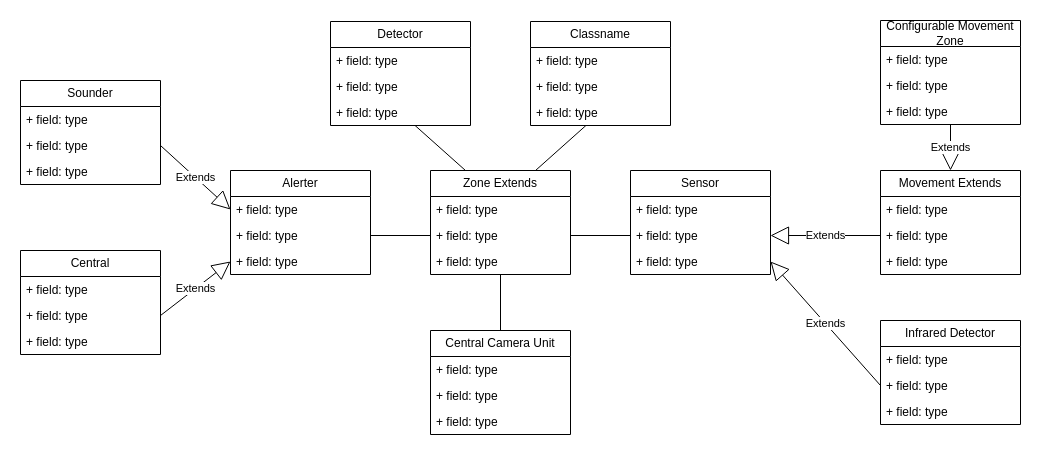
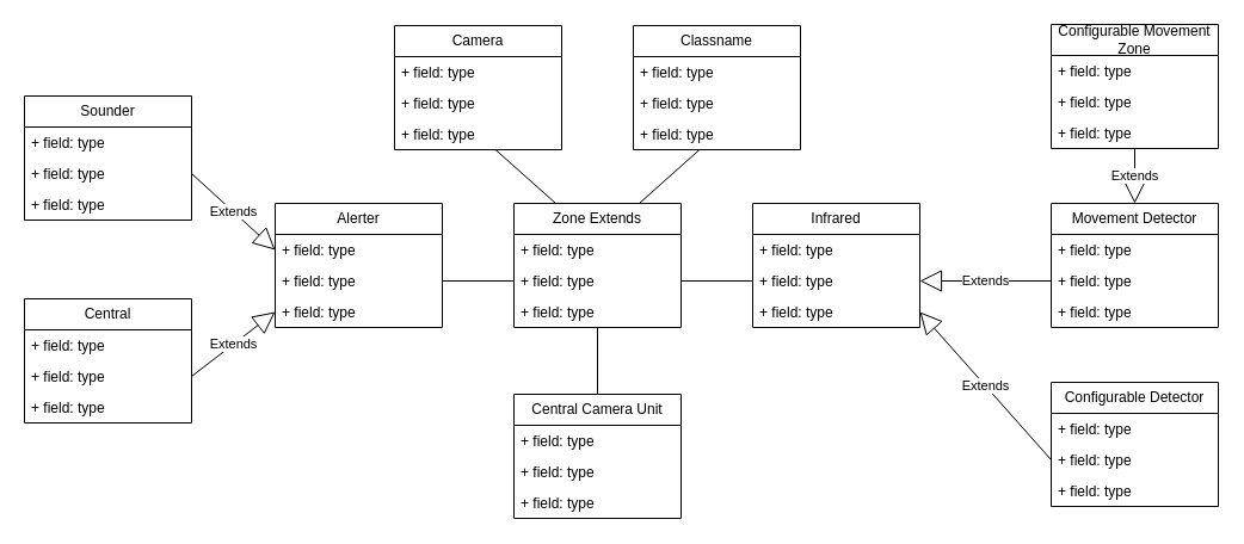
  <mxCell id="0" />
  <mxCell id="1" parent="0" />
  <mxCell id="2" value="Central Camera Unit" style="swimlane;fontStyle=0;childLayout=stackLayout;horizontal=1;startSize=26;fillColor=none;horizontalStack=0;resizeParent=1;resizeParentMax=0;resizeLast=0;collapsible=1;marginBottom=0;whiteSpace=wrap;html=1;" vertex="1" parent="1"><mxGeometry x="430" y="330" width="140" height="104" as="geometry" /></mxCell>
  <mxCell id="3" value="+ field: type" style="text;strokeColor=none;fillColor=none;align=left;verticalAlign=top;spacingLeft=4;spacingRight=4;overflow=hidden;rotatable=0;points=[[0,0.5],[1,0.5]];portConstraint=eastwest;whiteSpace=wrap;html=1;" vertex="1" parent="2"><mxGeometry y="26" width="140" height="26" as="geometry" /></mxCell>
  <mxCell id="4" value="+ field: type" style="text;strokeColor=none;fillColor=none;align=left;verticalAlign=top;spacingLeft=4;spacingRight=4;overflow=hidden;rotatable=0;points=[[0,0.5],[1,0.5]];portConstraint=eastwest;whiteSpace=wrap;html=1;" vertex="1" parent="2"><mxGeometry y="52" width="140" height="26" as="geometry" /></mxCell>
  <mxCell id="5" value="+ field: type" style="text;strokeColor=none;fillColor=none;align=left;verticalAlign=top;spacingLeft=4;spacingRight=4;overflow=hidden;rotatable=0;points=[[0,0.5],[1,0.5]];portConstraint=eastwest;whiteSpace=wrap;html=1;" vertex="1" parent="2"><mxGeometry y="78" width="140" height="26" as="geometry" /></mxCell>
  <mxCell id="6" value="Zone Extends" style="swimlane;fontStyle=0;childLayout=stackLayout;horizontal=1;startSize=26;fillColor=none;horizontalStack=0;resizeParent=1;resizeParentMax=0;resizeLast=0;collapsible=1;marginBottom=0;whiteSpace=wrap;html=1;" vertex="1" parent="1"><mxGeometry x="430" y="170" width="140" height="104" as="geometry" /></mxCell>
  <mxCell id="7" value="+ field: type" style="text;strokeColor=none;fillColor=none;align=left;verticalAlign=top;spacingLeft=4;spacingRight=4;overflow=hidden;rotatable=0;points=[[0,0.5],[1,0.5]];portConstraint=eastwest;whiteSpace=wrap;html=1;" vertex="1" parent="6"><mxGeometry y="26" width="140" height="26" as="geometry" /></mxCell>
  <mxCell id="8" value="+ field: type" style="text;strokeColor=none;fillColor=none;align=left;verticalAlign=top;spacingLeft=4;spacingRight=4;overflow=hidden;rotatable=0;points=[[0,0.5],[1,0.5]];portConstraint=eastwest;whiteSpace=wrap;html=1;" vertex="1" parent="6"><mxGeometry y="52" width="140" height="26" as="geometry" /></mxCell>
  <mxCell id="9" value="+ field: type" style="text;strokeColor=none;fillColor=none;align=left;verticalAlign=top;spacingLeft=4;spacingRight=4;overflow=hidden;rotatable=0;points=[[0,0.5],[1,0.5]];portConstraint=eastwest;whiteSpace=wrap;html=1;" vertex="1" parent="6"><mxGeometry y="78" width="140" height="26" as="geometry" /></mxCell>
- <mxCell id="10" value="Detector" style="swimlane;fontStyle=0;childLayout=stackLayout;horizontal=1;startSize=26;fillColor=none;horizontalStack=0;resizeParent=1;resizeParentMax=0;resizeLast=0;collapsible=1;marginBottom=0;whiteSpace=wrap;html=1;" vertex="1" parent="1"><mxGeometry x="330" y="21" width="140" height="104" as="geometry" /></mxCell>
+ <mxCell id="10" value="Camera" style="swimlane;fontStyle=0;childLayout=stackLayout;horizontal=1;startSize=26;fillColor=none;horizontalStack=0;resizeParent=1;resizeParentMax=0;resizeLast=0;collapsible=1;marginBottom=0;whiteSpace=wrap;html=1;" vertex="1" parent="1"><mxGeometry x="330" y="21" width="140" height="104" as="geometry" /></mxCell>
  <mxCell id="11" value="+ field: type" style="text;strokeColor=none;fillColor=none;align=left;verticalAlign=top;spacingLeft=4;spacingRight=4;overflow=hidden;rotatable=0;points=[[0,0.5],[1,0.5]];portConstraint=eastwest;whiteSpace=wrap;html=1;" vertex="1" parent="10"><mxGeometry y="26" width="140" height="26" as="geometry" /></mxCell>
  <mxCell id="12" value="+ field: type" style="text;strokeColor=none;fillColor=none;align=left;verticalAlign=top;spacingLeft=4;spacingRight=4;overflow=hidden;rotatable=0;points=[[0,0.5],[1,0.5]];portConstraint=eastwest;whiteSpace=wrap;html=1;" vertex="1" parent="10"><mxGeometry y="52" width="140" height="26" as="geometry" /></mxCell>
  <mxCell id="13" value="+ field: type" style="text;strokeColor=none;fillColor=none;align=left;verticalAlign=top;spacingLeft=4;spacingRight=4;overflow=hidden;rotatable=0;points=[[0,0.5],[1,0.5]];portConstraint=eastwest;whiteSpace=wrap;html=1;" vertex="1" parent="10"><mxGeometry y="78" width="140" height="26" as="geometry" /></mxCell>
  <mxCell id="14" value="Central" style="swimlane;fontStyle=0;childLayout=stackLayout;horizontal=1;startSize=26;fillColor=none;horizontalStack=0;resizeParent=1;resizeParentMax=0;resizeLast=0;collapsible=1;marginBottom=0;whiteSpace=wrap;html=1;" vertex="1" parent="1"><mxGeometry x="20" y="250" width="140" height="104" as="geometry" /></mxCell>
  <mxCell id="15" value="+ field: type" style="text;strokeColor=none;fillColor=none;align=left;verticalAlign=top;spacingLeft=4;spacingRight=4;overflow=hidden;rotatable=0;points=[[0,0.5],[1,0.5]];portConstraint=eastwest;whiteSpace=wrap;html=1;" vertex="1" parent="14"><mxGeometry y="26" width="140" height="26" as="geometry" /></mxCell>
  <mxCell id="16" value="+ field: type" style="text;strokeColor=none;fillColor=none;align=left;verticalAlign=top;spacingLeft=4;spacingRight=4;overflow=hidden;rotatable=0;points=[[0,0.5],[1,0.5]];portConstraint=eastwest;whiteSpace=wrap;html=1;" vertex="1" parent="14"><mxGeometry y="52" width="140" height="26" as="geometry" /></mxCell>
  <mxCell id="17" value="+ field: type" style="text;strokeColor=none;fillColor=none;align=left;verticalAlign=top;spacingLeft=4;spacingRight=4;overflow=hidden;rotatable=0;points=[[0,0.5],[1,0.5]];portConstraint=eastwest;whiteSpace=wrap;html=1;" vertex="1" parent="14"><mxGeometry y="78" width="140" height="26" as="geometry" /></mxCell>
  <mxCell id="18" value="Sounder" style="swimlane;fontStyle=0;childLayout=stackLayout;horizontal=1;startSize=26;fillColor=none;horizontalStack=0;resizeParent=1;resizeParentMax=0;resizeLast=0;collapsible=1;marginBottom=0;whiteSpace=wrap;html=1;" vertex="1" parent="1"><mxGeometry x="20" y="80" width="140" height="104" as="geometry" /></mxCell>
  <mxCell id="19" value="+ field: type" style="text;strokeColor=none;fillColor=none;align=left;verticalAlign=top;spacingLeft=4;spacingRight=4;overflow=hidden;rotatable=0;points=[[0,0.5],[1,0.5]];portConstraint=eastwest;whiteSpace=wrap;html=1;" vertex="1" parent="18"><mxGeometry y="26" width="140" height="26" as="geometry" /></mxCell>
  <mxCell id="20" value="+ field: type" style="text;strokeColor=none;fillColor=none;align=left;verticalAlign=top;spacingLeft=4;spacingRight=4;overflow=hidden;rotatable=0;points=[[0,0.5],[1,0.5]];portConstraint=eastwest;whiteSpace=wrap;html=1;" vertex="1" parent="18"><mxGeometry y="52" width="140" height="26" as="geometry" /></mxCell>
  <mxCell id="21" value="+ field: type" style="text;strokeColor=none;fillColor=none;align=left;verticalAlign=top;spacingLeft=4;spacingRight=4;overflow=hidden;rotatable=0;points=[[0,0.5],[1,0.5]];portConstraint=eastwest;whiteSpace=wrap;html=1;" vertex="1" parent="18"><mxGeometry y="78" width="140" height="26" as="geometry" /></mxCell>
- <mxCell id="22" value="Infrared Detector" style="swimlane;fontStyle=0;childLayout=stackLayout;horizontal=1;startSize=26;fillColor=none;horizontalStack=0;resizeParent=1;resizeParentMax=0;resizeLast=0;collapsible=1;marginBottom=0;whiteSpace=wrap;html=1;" vertex="1" parent="1"><mxGeometry x="880" y="320" width="140" height="104" as="geometry" /></mxCell>
+ <mxCell id="22" value="Configurable Detector" style="swimlane;fontStyle=0;childLayout=stackLayout;horizontal=1;startSize=26;fillColor=none;horizontalStack=0;resizeParent=1;resizeParentMax=0;resizeLast=0;collapsible=1;marginBottom=0;whiteSpace=wrap;html=1;" vertex="1" parent="1"><mxGeometry x="880" y="320" width="140" height="104" as="geometry" /></mxCell>
  <mxCell id="23" value="+ field: type" style="text;strokeColor=none;fillColor=none;align=left;verticalAlign=top;spacingLeft=4;spacingRight=4;overflow=hidden;rotatable=0;points=[[0,0.5],[1,0.5]];portConstraint=eastwest;whiteSpace=wrap;html=1;" vertex="1" parent="22"><mxGeometry y="26" width="140" height="26" as="geometry" /></mxCell>
  <mxCell id="24" value="+ field: type" style="text;strokeColor=none;fillColor=none;align=left;verticalAlign=top;spacingLeft=4;spacingRight=4;overflow=hidden;rotatable=0;points=[[0,0.5],[1,0.5]];portConstraint=eastwest;whiteSpace=wrap;html=1;" vertex="1" parent="22"><mxGeometry y="52" width="140" height="26" as="geometry" /></mxCell>
  <mxCell id="25" value="+ field: type" style="text;strokeColor=none;fillColor=none;align=left;verticalAlign=top;spacingLeft=4;spacingRight=4;overflow=hidden;rotatable=0;points=[[0,0.5],[1,0.5]];portConstraint=eastwest;whiteSpace=wrap;html=1;" vertex="1" parent="22"><mxGeometry y="78" width="140" height="26" as="geometry" /></mxCell>
- <mxCell id="26" value="Movement Extends" style="swimlane;fontStyle=0;childLayout=stackLayout;horizontal=1;startSize=26;fillColor=none;horizontalStack=0;resizeParent=1;resizeParentMax=0;resizeLast=0;collapsible=1;marginBottom=0;whiteSpace=wrap;html=1;" vertex="1" parent="1"><mxGeometry x="880" y="170" width="140" height="104" as="geometry" /></mxCell>
+ <mxCell id="26" value="Movement Detector" style="swimlane;fontStyle=0;childLayout=stackLayout;horizontal=1;startSize=26;fillColor=none;horizontalStack=0;resizeParent=1;resizeParentMax=0;resizeLast=0;collapsible=1;marginBottom=0;whiteSpace=wrap;html=1;" vertex="1" parent="1"><mxGeometry x="880" y="170" width="140" height="104" as="geometry" /></mxCell>
  <mxCell id="27" value="+ field: type" style="text;strokeColor=none;fillColor=none;align=left;verticalAlign=top;spacingLeft=4;spacingRight=4;overflow=hidden;rotatable=0;points=[[0,0.5],[1,0.5]];portConstraint=eastwest;whiteSpace=wrap;html=1;" vertex="1" parent="26"><mxGeometry y="26" width="140" height="26" as="geometry" /></mxCell>
  <mxCell id="28" value="+ field: type" style="text;strokeColor=none;fillColor=none;align=left;verticalAlign=top;spacingLeft=4;spacingRight=4;overflow=hidden;rotatable=0;points=[[0,0.5],[1,0.5]];portConstraint=eastwest;whiteSpace=wrap;html=1;" vertex="1" parent="26"><mxGeometry y="52" width="140" height="26" as="geometry" /></mxCell>
  <mxCell id="29" value="+ field: type" style="text;strokeColor=none;fillColor=none;align=left;verticalAlign=top;spacingLeft=4;spacingRight=4;overflow=hidden;rotatable=0;points=[[0,0.5],[1,0.5]];portConstraint=eastwest;whiteSpace=wrap;html=1;" vertex="1" parent="26"><mxGeometry y="78" width="140" height="26" as="geometry" /></mxCell>
  <mxCell id="30" value="Configurable Movement Zone" style="swimlane;fontStyle=0;childLayout=stackLayout;horizontal=1;startSize=26;fillColor=none;horizontalStack=0;resizeParent=1;resizeParentMax=0;resizeLast=0;collapsible=1;marginBottom=0;whiteSpace=wrap;html=1;" vertex="1" parent="1"><mxGeometry x="880" y="20" width="140" height="104" as="geometry" /></mxCell>
  <mxCell id="31" value="+ field: type" style="text;strokeColor=none;fillColor=none;align=left;verticalAlign=top;spacingLeft=4;spacingRight=4;overflow=hidden;rotatable=0;points=[[0,0.5],[1,0.5]];portConstraint=eastwest;whiteSpace=wrap;html=1;" vertex="1" parent="30"><mxGeometry y="26" width="140" height="26" as="geometry" /></mxCell>
  <mxCell id="32" value="+ field: type" style="text;strokeColor=none;fillColor=none;align=left;verticalAlign=top;spacingLeft=4;spacingRight=4;overflow=hidden;rotatable=0;points=[[0,0.5],[1,0.5]];portConstraint=eastwest;whiteSpace=wrap;html=1;" vertex="1" parent="30"><mxGeometry y="52" width="140" height="26" as="geometry" /></mxCell>
  <mxCell id="33" value="+ field: type" style="text;strokeColor=none;fillColor=none;align=left;verticalAlign=top;spacingLeft=4;spacingRight=4;overflow=hidden;rotatable=0;points=[[0,0.5],[1,0.5]];portConstraint=eastwest;whiteSpace=wrap;html=1;" vertex="1" parent="30"><mxGeometry y="78" width="140" height="26" as="geometry" /></mxCell>
- <mxCell id="34" value="Sensor" style="swimlane;fontStyle=0;childLayout=stackLayout;horizontal=1;startSize=26;fillColor=none;horizontalStack=0;resizeParent=1;resizeParentMax=0;resizeLast=0;collapsible=1;marginBottom=0;whiteSpace=wrap;html=1;" vertex="1" parent="1"><mxGeometry x="630" y="170" width="140" height="104" as="geometry" /></mxCell>
+ <mxCell id="34" value="Infrared" style="swimlane;fontStyle=0;childLayout=stackLayout;horizontal=1;startSize=26;fillColor=none;horizontalStack=0;resizeParent=1;resizeParentMax=0;resizeLast=0;collapsible=1;marginBottom=0;whiteSpace=wrap;html=1;" vertex="1" parent="1"><mxGeometry x="630" y="170" width="140" height="104" as="geometry" /></mxCell>
  <mxCell id="35" value="+ field: type" style="text;strokeColor=none;fillColor=none;align=left;verticalAlign=top;spacingLeft=4;spacingRight=4;overflow=hidden;rotatable=0;points=[[0,0.5],[1,0.5]];portConstraint=eastwest;whiteSpace=wrap;html=1;" vertex="1" parent="34"><mxGeometry y="26" width="140" height="26" as="geometry" /></mxCell>
  <mxCell id="36" value="+ field: type" style="text;strokeColor=none;fillColor=none;align=left;verticalAlign=top;spacingLeft=4;spacingRight=4;overflow=hidden;rotatable=0;points=[[0,0.5],[1,0.5]];portConstraint=eastwest;whiteSpace=wrap;html=1;" vertex="1" parent="34"><mxGeometry y="52" width="140" height="26" as="geometry" /></mxCell>
  <mxCell id="37" value="+ field: type" style="text;strokeColor=none;fillColor=none;align=left;verticalAlign=top;spacingLeft=4;spacingRight=4;overflow=hidden;rotatable=0;points=[[0,0.5],[1,0.5]];portConstraint=eastwest;whiteSpace=wrap;html=1;" vertex="1" parent="34"><mxGeometry y="78" width="140" height="26" as="geometry" /></mxCell>
  <mxCell id="38" value="Alerter" style="swimlane;fontStyle=0;childLayout=stackLayout;horizontal=1;startSize=26;fillColor=none;horizontalStack=0;resizeParent=1;resizeParentMax=0;resizeLast=0;collapsible=1;marginBottom=0;whiteSpace=wrap;html=1;" vertex="1" parent="1"><mxGeometry x="230" y="170" width="140" height="104" as="geometry" /></mxCell>
  <mxCell id="39" value="+ field: type" style="text;strokeColor=none;fillColor=none;align=left;verticalAlign=top;spacingLeft=4;spacingRight=4;overflow=hidden;rotatable=0;points=[[0,0.5],[1,0.5]];portConstraint=eastwest;whiteSpace=wrap;html=1;" vertex="1" parent="38"><mxGeometry y="26" width="140" height="26" as="geometry" /></mxCell>
  <mxCell id="40" value="+ field: type" style="text;strokeColor=none;fillColor=none;align=left;verticalAlign=top;spacingLeft=4;spacingRight=4;overflow=hidden;rotatable=0;points=[[0,0.5],[1,0.5]];portConstraint=eastwest;whiteSpace=wrap;html=1;" vertex="1" parent="38"><mxGeometry y="52" width="140" height="26" as="geometry" /></mxCell>
  <mxCell id="41" value="+ field: type" style="text;strokeColor=none;fillColor=none;align=left;verticalAlign=top;spacingLeft=4;spacingRight=4;overflow=hidden;rotatable=0;points=[[0,0.5],[1,0.5]];portConstraint=eastwest;whiteSpace=wrap;html=1;" vertex="1" parent="38"><mxGeometry y="78" width="140" height="26" as="geometry" /></mxCell>
  <mxCell id="42" value="Extends" style="endArrow=block;endSize=16;endFill=0;html=1;rounded=0;exitX=1;exitY=0.5;exitDx=0;exitDy=0;entryX=0;entryY=0.5;entryDx=0;entryDy=0;" edge="1" parent="1" source="20" target="39"><mxGeometry width="160" relative="1" as="geometry"><mxPoint x="310" y="170" as="sourcePoint" /><mxPoint x="470" y="170" as="targetPoint" /></mxGeometry></mxCell>
  <mxCell id="43" value="Extends" style="endArrow=block;endSize=16;endFill=0;html=1;rounded=0;exitX=1;exitY=0.5;exitDx=0;exitDy=0;entryX=0;entryY=0.5;entryDx=0;entryDy=0;" edge="1" parent="1" source="16" target="41"><mxGeometry width="160" relative="1" as="geometry"><mxPoint x="310" y="170" as="sourcePoint" /><mxPoint x="470" y="170" as="targetPoint" /></mxGeometry></mxCell>
  <mxCell id="44" value="Extends" style="endArrow=block;endSize=16;endFill=0;html=1;rounded=0;exitX=0;exitY=0.5;exitDx=0;exitDy=0;entryX=1;entryY=0.5;entryDx=0;entryDy=0;" edge="1" parent="1" source="24" target="37"><mxGeometry width="160" relative="1" as="geometry"><mxPoint x="680" y="230" as="sourcePoint" /><mxPoint x="840" y="230" as="targetPoint" /></mxGeometry></mxCell>
  <mxCell id="45" value="Extends" style="endArrow=block;endSize=16;endFill=0;html=1;rounded=0;entryX=1;entryY=0.5;entryDx=0;entryDy=0;exitX=0;exitY=0.5;exitDx=0;exitDy=0;" edge="1" parent="1" source="28" target="36"><mxGeometry width="160" relative="1" as="geometry"><mxPoint x="1040" y="230" as="sourcePoint" /><mxPoint x="840" y="230" as="targetPoint" /></mxGeometry></mxCell>
  <mxCell id="46" value="Extends" style="endArrow=block;endSize=16;endFill=0;html=1;rounded=0;entryX=0.5;entryY=0;entryDx=0;entryDy=0;" edge="1" parent="1" source="33" target="26"><mxGeometry width="160" relative="1" as="geometry"><mxPoint x="840" y="100" as="sourcePoint" /><mxPoint x="840" y="230" as="targetPoint" /></mxGeometry></mxCell>
  <mxCell id="47" value="" style="endArrow=none;html=1;rounded=0;exitX=0.5;exitY=0;exitDx=0;exitDy=0;" edge="1" parent="1" source="2" target="9"><mxGeometry width="50" height="50" relative="1" as="geometry"><mxPoint x="690" y="300" as="sourcePoint" /><mxPoint x="740" y="250" as="targetPoint" /></mxGeometry></mxCell>
  <mxCell id="48" value="" style="endArrow=none;html=1;rounded=0;exitX=1;exitY=0.5;exitDx=0;exitDy=0;entryX=0;entryY=0.5;entryDx=0;entryDy=0;" edge="1" parent="1" source="40" target="8"><mxGeometry width="50" height="50" relative="1" as="geometry"><mxPoint x="690" y="300" as="sourcePoint" /><mxPoint x="740" y="250" as="targetPoint" /></mxGeometry></mxCell>
  <mxCell id="49" value="" style="endArrow=none;html=1;rounded=0;exitX=1;exitY=0.5;exitDx=0;exitDy=0;entryX=0;entryY=0.5;entryDx=0;entryDy=0;" edge="1" parent="1" source="8" target="36"><mxGeometry width="50" height="50" relative="1" as="geometry"><mxPoint x="600" y="270" as="sourcePoint" /><mxPoint x="650" y="220" as="targetPoint" /></mxGeometry></mxCell>
  <mxCell id="50" value="Classname" style="swimlane;fontStyle=0;childLayout=stackLayout;horizontal=1;startSize=26;fillColor=none;horizontalStack=0;resizeParent=1;resizeParentMax=0;resizeLast=0;collapsible=1;marginBottom=0;whiteSpace=wrap;html=1;" vertex="1" parent="1"><mxGeometry x="530" y="21" width="140" height="104" as="geometry" /></mxCell>
  <mxCell id="51" value="+ field: type" style="text;strokeColor=none;fillColor=none;align=left;verticalAlign=top;spacingLeft=4;spacingRight=4;overflow=hidden;rotatable=0;points=[[0,0.5],[1,0.5]];portConstraint=eastwest;whiteSpace=wrap;html=1;" vertex="1" parent="50"><mxGeometry y="26" width="140" height="26" as="geometry" /></mxCell>
  <mxCell id="52" value="+ field: type" style="text;strokeColor=none;fillColor=none;align=left;verticalAlign=top;spacingLeft=4;spacingRight=4;overflow=hidden;rotatable=0;points=[[0,0.5],[1,0.5]];portConstraint=eastwest;whiteSpace=wrap;html=1;" vertex="1" parent="50"><mxGeometry y="52" width="140" height="26" as="geometry" /></mxCell>
  <mxCell id="53" value="+ field: type" style="text;strokeColor=none;fillColor=none;align=left;verticalAlign=top;spacingLeft=4;spacingRight=4;overflow=hidden;rotatable=0;points=[[0,0.5],[1,0.5]];portConstraint=eastwest;whiteSpace=wrap;html=1;" vertex="1" parent="50"><mxGeometry y="78" width="140" height="26" as="geometry" /></mxCell>
  <mxCell id="54" value="" style="endArrow=none;html=1;rounded=0;exitX=0.25;exitY=0;exitDx=0;exitDy=0;" edge="1" parent="1" source="6" target="13"><mxGeometry width="50" height="50" relative="1" as="geometry"><mxPoint x="650" y="120" as="sourcePoint" /><mxPoint x="700" y="70" as="targetPoint" /></mxGeometry></mxCell>
  <mxCell id="55" value="" style="endArrow=none;html=1;rounded=0;exitX=0.75;exitY=0;exitDx=0;exitDy=0;" edge="1" parent="1" source="6" target="53"><mxGeometry width="50" height="50" relative="1" as="geometry"><mxPoint x="650" y="120" as="sourcePoint" /><mxPoint x="700" y="70" as="targetPoint" /></mxGeometry></mxCell>
